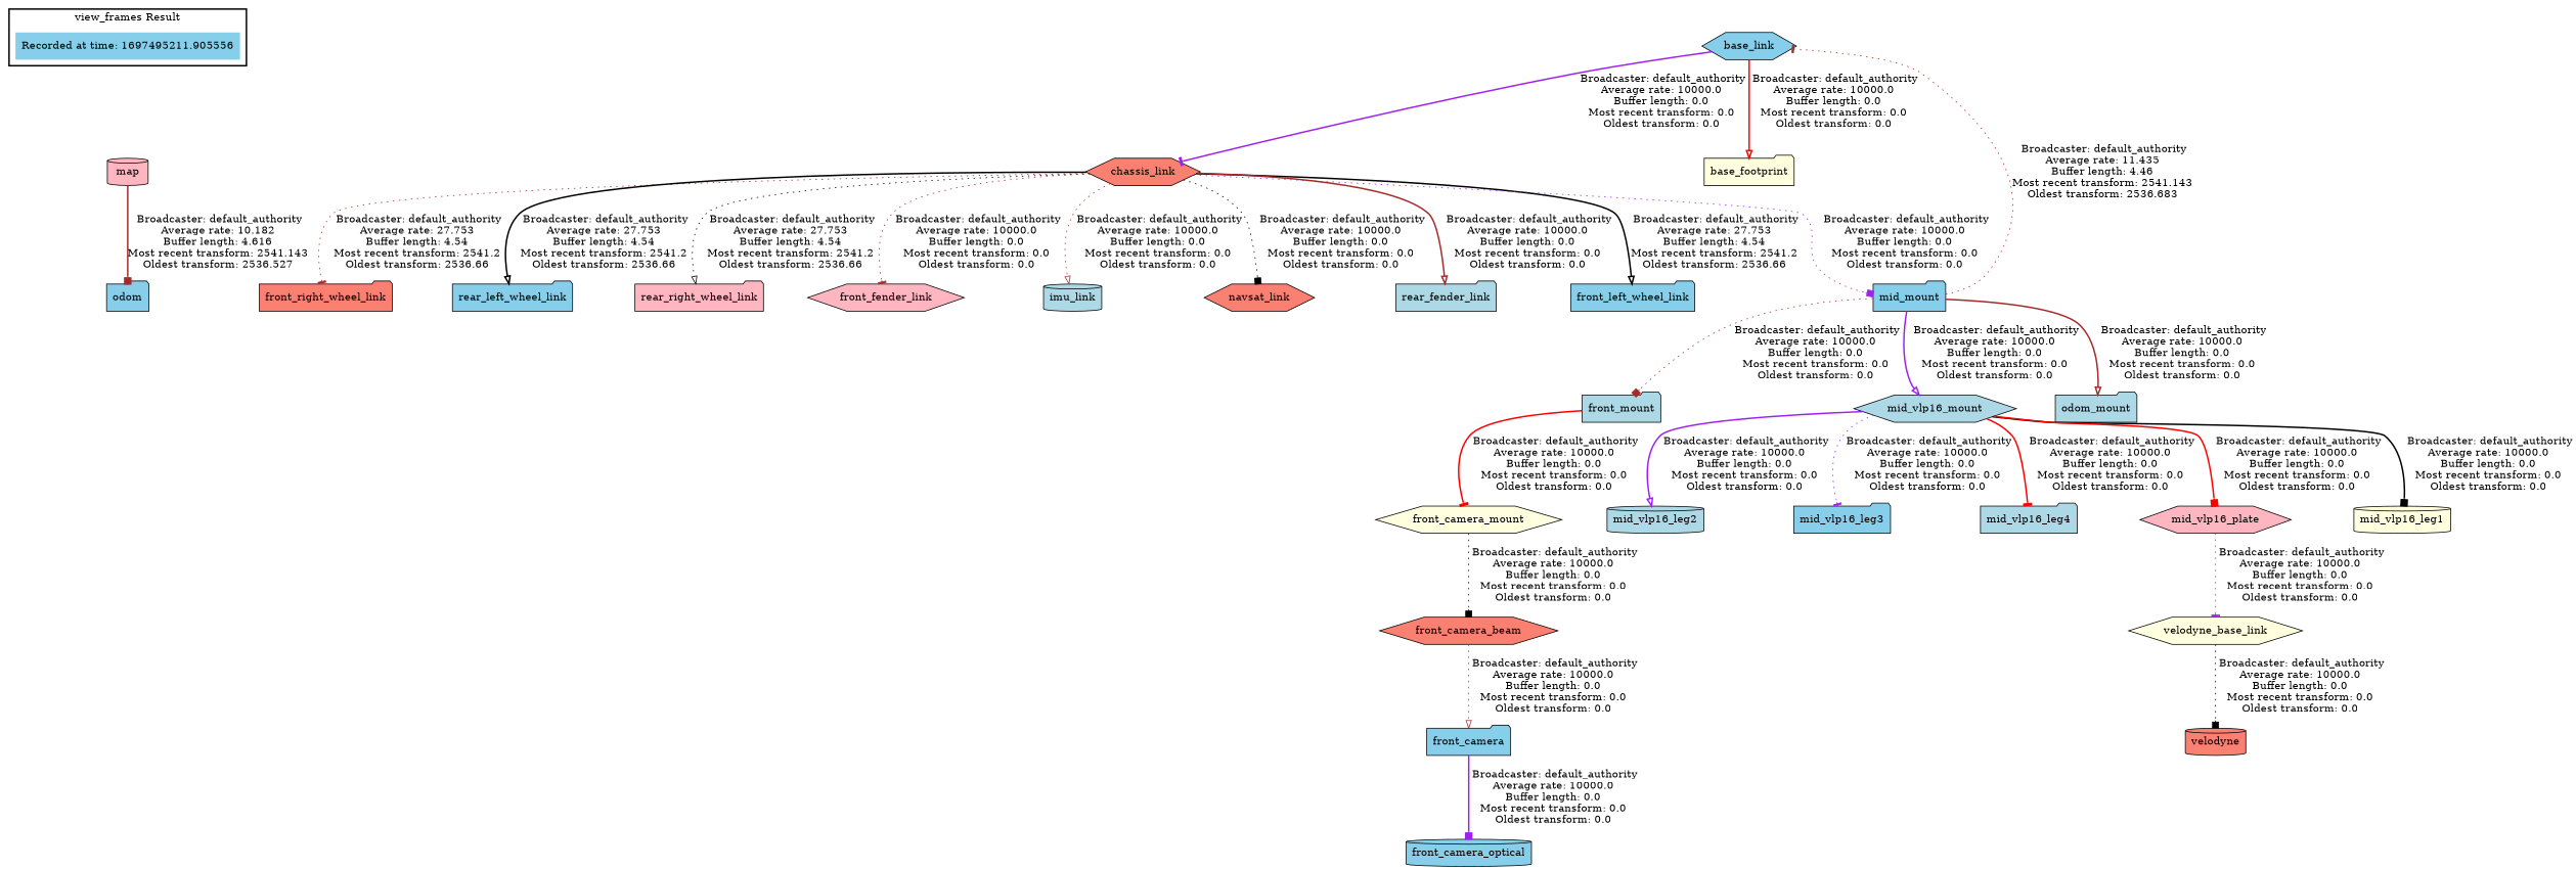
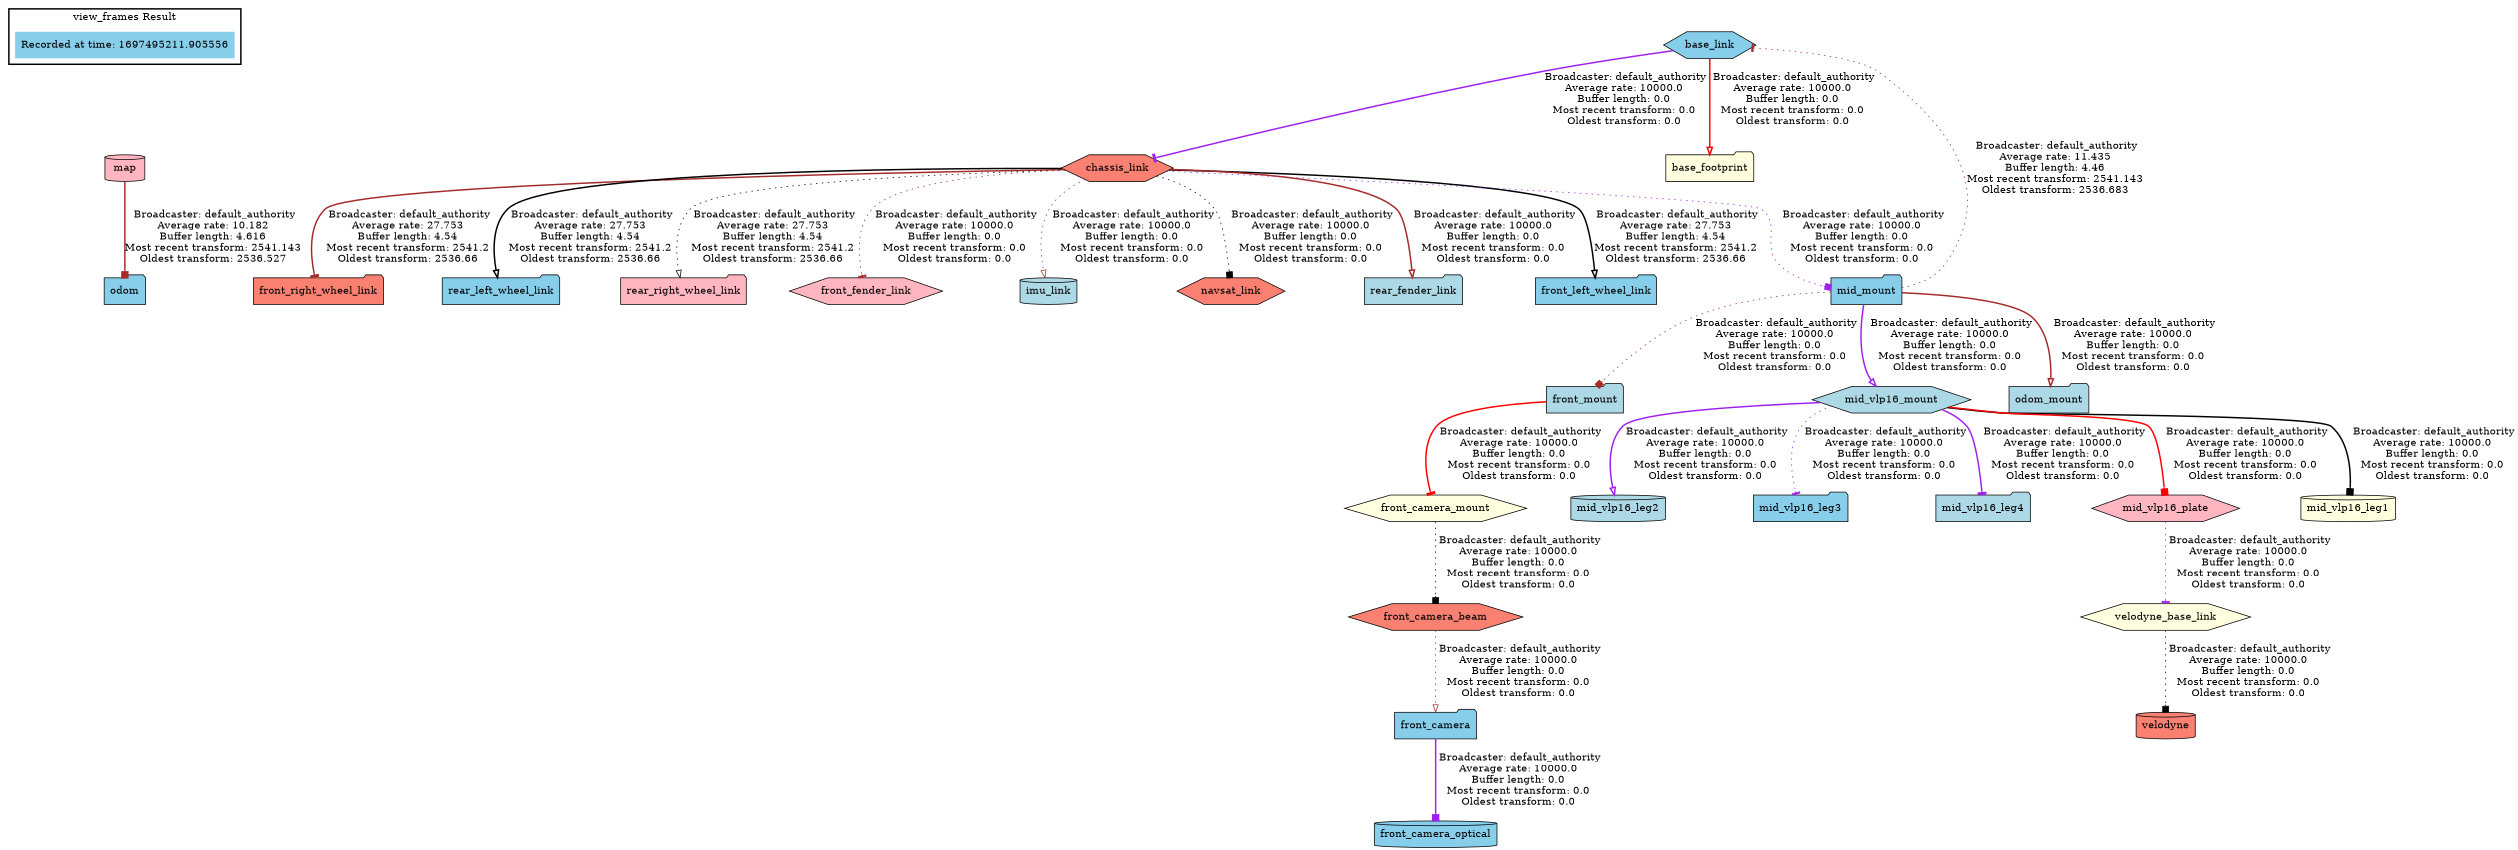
  digraph {
    node [fillcolor=skyblue shape=folder style=filled]
    edge [style=bold arrowhead=onormal color=brown]
    "Recorded at time: 1697495211.905556" [shape=plaintext]
    map [fillcolor=lightpink shape=cylinder]
    odom
    base_link [shape=hexagon]
    chassis_link [fillcolor=salmon shape=hexagon]
    base_footprint [fillcolor=lightyellow]
    front_left_wheel_link
    front_right_wheel_link [fillcolor=salmon]
    rear_left_wheel_link
    rear_right_wheel_link [fillcolor=lightpink]
    mid_mount
    front_fender_link [fillcolor=lightpink shape=hexagon]
    imu_link [fillcolor=lightblue shape=cylinder]
    navsat_link [fillcolor=salmon shape=hexagon]
    rear_fender_link [fillcolor=lightblue]
    front_mount [fillcolor=lightblue]
    mid_vlp16_mount [fillcolor=lightblue shape=hexagon]
    n18 [fillcolor=lightblue label=odom_mount]
    front_camera_beam [fillcolor=salmon shape=hexagon]
    front_camera
    front_camera_optical [shape=cylinder]
    front_camera_mount [fillcolor=lightyellow shape=hexagon]
    mid_vlp16_leg1 [fillcolor=lightyellow shape=cylinder]
    mid_vlp16_leg2 [fillcolor=lightblue shape=cylinder]
    mid_vlp16_leg3
    mid_vlp16_leg4 [fillcolor=lightblue]
    mid_vlp16_plate [fillcolor=lightpink shape=hexagon]
    velodyne_base_link [fillcolor=lightyellow shape=hexagon]
    velodyne [fillcolor=salmon shape=cylinder]
    subgraph cluster_1 {
      color=black
      label="view_frames Result"
      style=bold
      "Recorded at time: 1697495211.905556"
    }
    "Recorded at time: 1697495211.905556" -> map [style=invis arrowhead="" color=""]
    map -> odom [arrowhead=box label=" Broadcaster: default_authority\nAverage rate: 10.182\nBuffer length: 4.616\nMost recent transform: 2541.143\nOldest transform: 2536.527\n"]
    base_link -> chassis_link [arrowhead=tee color=purple label=" Broadcaster: default_authority\nAverage rate: 10000.0\nBuffer length: 0.0\nMost recent transform: 0.0\nOldest transform: 0.0\n"]
    base_link -> base_footprint [color=red label=" Broadcaster: default_authority\nAverage rate: 10000.0\nBuffer length: 0.0\nMost recent transform: 0.0\nOldest transform: 0.0\n"]
    chassis_link -> front_left_wheel_link [color=black label=" Broadcaster: default_authority\nAverage rate: 27.753\nBuffer length: 4.54\nMost recent transform: 2541.2\nOldest transform: 2536.66\n"]
-   chassis_link -> front_right_wheel_link [arrowhead=tee label=" Broadcaster: default_authority\nAverage rate: 27.753\nBuffer length: 4.54\nMost recent transform: 2541.2\nOldest transform: 2536.66\n" style=dotted]
+   chassis_link -> front_right_wheel_link [arrowhead=tee label=" Broadcaster: default_authority\nAverage rate: 27.753\nBuffer length: 4.54\nMost recent transform: 2541.2\nOldest transform: 2536.66\n"]
    chassis_link -> rear_left_wheel_link [color=black label=" Broadcaster: default_authority\nAverage rate: 27.753\nBuffer length: 4.54\nMost recent transform: 2541.2\nOldest transform: 2536.66\n"]
    chassis_link -> rear_right_wheel_link [color=black label=" Broadcaster: default_authority\nAverage rate: 27.753\nBuffer length: 4.54\nMost recent transform: 2541.2\nOldest transform: 2536.66\n" style=dotted]
    chassis_link -> mid_mount [arrowhead=box color=purple label=" Broadcaster: default_authority\nAverage rate: 10000.0\nBuffer length: 0.0\nMost recent transform: 0.0\nOldest transform: 0.0\n" style=dotted]
    chassis_link -> front_fender_link [arrowhead=tee label=" Broadcaster: default_authority\nAverage rate: 10000.0\nBuffer length: 0.0\nMost recent transform: 0.0\nOldest transform: 0.0\n" style=dotted]
    chassis_link -> imu_link [label=" Broadcaster: default_authority\nAverage rate: 10000.0\nBuffer length: 0.0\nMost recent transform: 0.0\nOldest transform: 0.0\n" style=dotted]
    chassis_link -> navsat_link [arrowhead=box color=black label=" Broadcaster: default_authority\nAverage rate: 10000.0\nBuffer length: 0.0\nMost recent transform: 0.0\nOldest transform: 0.0\n" style=dotted]
    chassis_link -> rear_fender_link [label=" Broadcaster: default_authority\nAverage rate: 10000.0\nBuffer length: 0.0\nMost recent transform: 0.0\nOldest transform: 0.0\n"]
    mid_mount -> base_link [arrowhead=tee label=" Broadcaster: default_authority\nAverage rate: 11.435\nBuffer length: 4.46\nMost recent transform: 2541.143\nOldest transform: 2536.683\n" style=dotted]
    mid_mount -> front_mount [arrowhead=box label=" Broadcaster: default_authority\nAverage rate: 10000.0\nBuffer length: 0.0\nMost recent transform: 0.0\nOldest transform: 0.0\n" style=dotted]
    mid_mount -> mid_vlp16_mount [color=purple label=" Broadcaster: default_authority\nAverage rate: 10000.0\nBuffer length: 0.0\nMost recent transform: 0.0\nOldest transform: 0.0\n"]
    mid_mount -> n18 [label=" Broadcaster: default_authority\nAverage rate: 10000.0\nBuffer length: 0.0\nMost recent transform: 0.0\nOldest transform: 0.0\n"]
    front_mount -> front_camera_mount [arrowhead=tee color=red label=" Broadcaster: default_authority\nAverage rate: 10000.0\nBuffer length: 0.0\nMost recent transform: 0.0\nOldest transform: 0.0\n"]
    mid_vlp16_mount -> mid_vlp16_leg1 [arrowhead=box color=black label=" Broadcaster: default_authority\nAverage rate: 10000.0\nBuffer length: 0.0\nMost recent transform: 0.0\nOldest transform: 0.0\n"]
    mid_vlp16_mount -> mid_vlp16_leg2 [color=purple label=" Broadcaster: default_authority\nAverage rate: 10000.0\nBuffer length: 0.0\nMost recent transform: 0.0\nOldest transform: 0.0\n"]
    mid_vlp16_mount -> mid_vlp16_leg3 [arrowhead=tee color=purple label=" Broadcaster: default_authority\nAverage rate: 10000.0\nBuffer length: 0.0\nMost recent transform: 0.0\nOldest transform: 0.0\n" style=dotted]
-   mid_vlp16_mount -> mid_vlp16_leg4 [arrowhead=tee color=red label=" Broadcaster: default_authority\nAverage rate: 10000.0\nBuffer length: 0.0\nMost recent transform: 0.0\nOldest transform: 0.0\n"]
+   mid_vlp16_mount -> mid_vlp16_leg4 [arrowhead=tee color=purple label=" Broadcaster: default_authority\nAverage rate: 10000.0\nBuffer length: 0.0\nMost recent transform: 0.0\nOldest transform: 0.0\n"]
    mid_vlp16_mount -> mid_vlp16_plate [arrowhead=box color=red label=" Broadcaster: default_authority\nAverage rate: 10000.0\nBuffer length: 0.0\nMost recent transform: 0.0\nOldest transform: 0.0\n"]
    front_camera_beam -> front_camera [label=" Broadcaster: default_authority\nAverage rate: 10000.0\nBuffer length: 0.0\nMost recent transform: 0.0\nOldest transform: 0.0\n" style=dotted]
    front_camera -> front_camera_optical [arrowhead=box color=purple label=" Broadcaster: default_authority\nAverage rate: 10000.0\nBuffer length: 0.0\nMost recent transform: 0.0\nOldest transform: 0.0\n"]
    front_camera_mount -> front_camera_beam [arrowhead=box color=black label=" Broadcaster: default_authority\nAverage rate: 10000.0\nBuffer length: 0.0\nMost recent transform: 0.0\nOldest transform: 0.0\n" style=dotted]
    mid_vlp16_plate -> velodyne_base_link [arrowhead=tee color=purple label=" Broadcaster: default_authority\nAverage rate: 10000.0\nBuffer length: 0.0\nMost recent transform: 0.0\nOldest transform: 0.0\n" style=dotted]
    velodyne_base_link -> velodyne [arrowhead=box color=black label=" Broadcaster: default_authority\nAverage rate: 10000.0\nBuffer length: 0.0\nMost recent transform: 0.0\nOldest transform: 0.0\n" style=dotted]
  }
